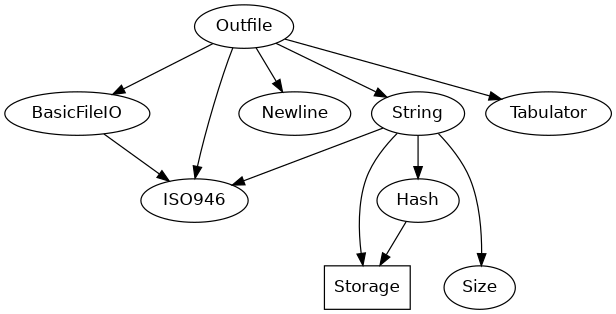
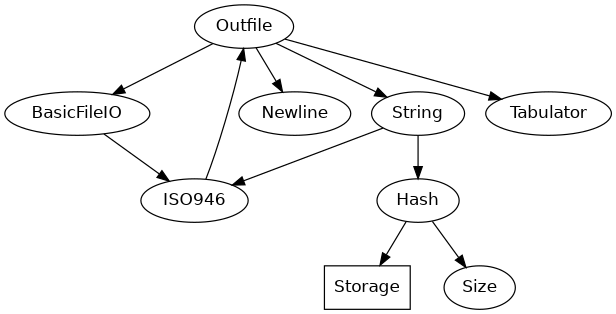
  digraph {
    node [fontname=helvetica]
    Outfile
    BasicFileIO
    n3 [label=ISO946]
    Newline
    String
    Tabulator
    Storage [shape=box]
    Hash
    Size
    Outfile -> BasicFileIO
-   Outfile -> n3
+   n3 -> Outfile
    Outfile -> Newline
    Outfile -> String
    Outfile -> Tabulator
    BasicFileIO -> n3
    String -> n3
-   String -> Storage
    String -> Hash
    Hash -> Storage
-   String -> Size
+   Hash -> Size
  }
